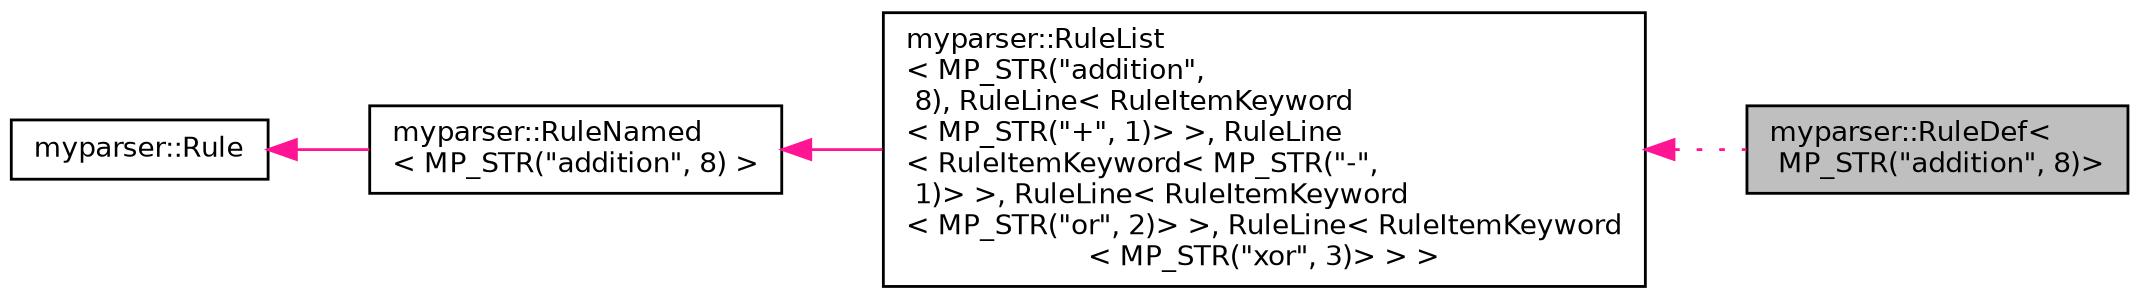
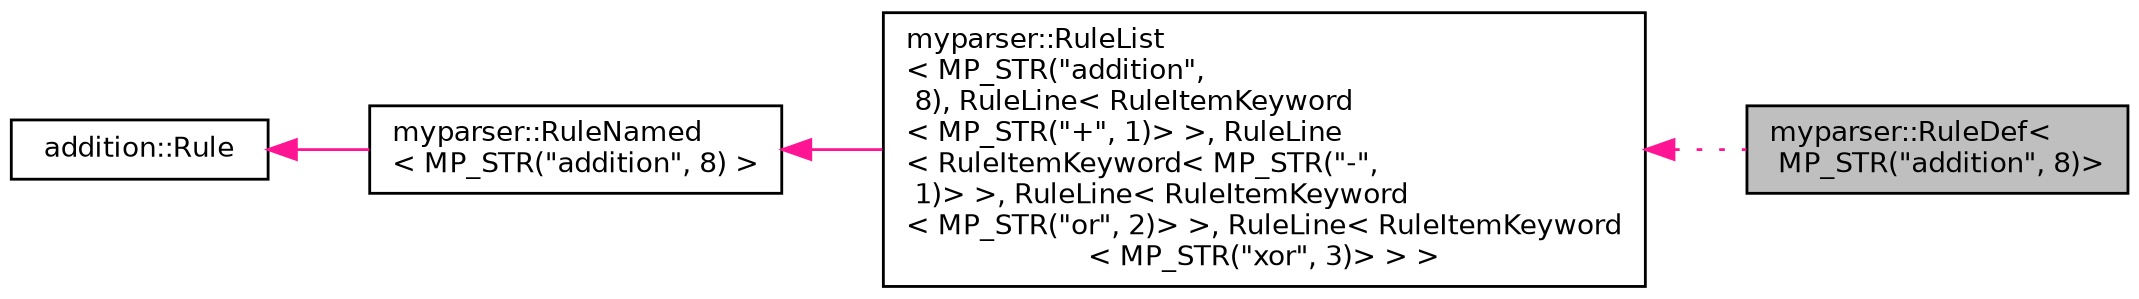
  digraph {
    rankdir=LR
    node [color=black fillcolor=white fontname=Helvetica fontsize=10 shape=record style=filled]
    edge [color=deeppink dir=back fontname=Helvetica fontsize=10 labelfontname=Helvetica labelfontsize=10 style=solid]
    n1 [fillcolor=grey75 fontcolor=black height=0.2 label="myparser::RuleDef\<\l MP_STR(\"addition\", 8)\>" width=0.4]
    n2 [height=0.2 label="myparser::RuleList\l\< MP_STR(\"addition\",\l 8), RuleLine\< RuleItemKeyword\l\< MP_STR(\"+\", 1)\> \>, RuleLine\l\< RuleItemKeyword\< MP_STR(\"-\",\l 1)\> \>, RuleLine\< RuleItemKeyword\l\< MP_STR(\"or\", 2)\> \>, RuleLine\< RuleItemKeyword\l\< MP_STR(\"xor\", 3)\> \> \>" width=0.4]
    n3 [height=0.2 label="myparser::RuleNamed\l\< MP_STR(\"addition\", 8) \>" width=0.4]
-   n4 [height=0.2 label="myparser::Rule" width=0.4]
+   n4 [height=0.2 label="addition::Rule" width=0.4]
    n2 -> n1 [style=dotted]
    n3 -> n2
    n4 -> n3
  }
